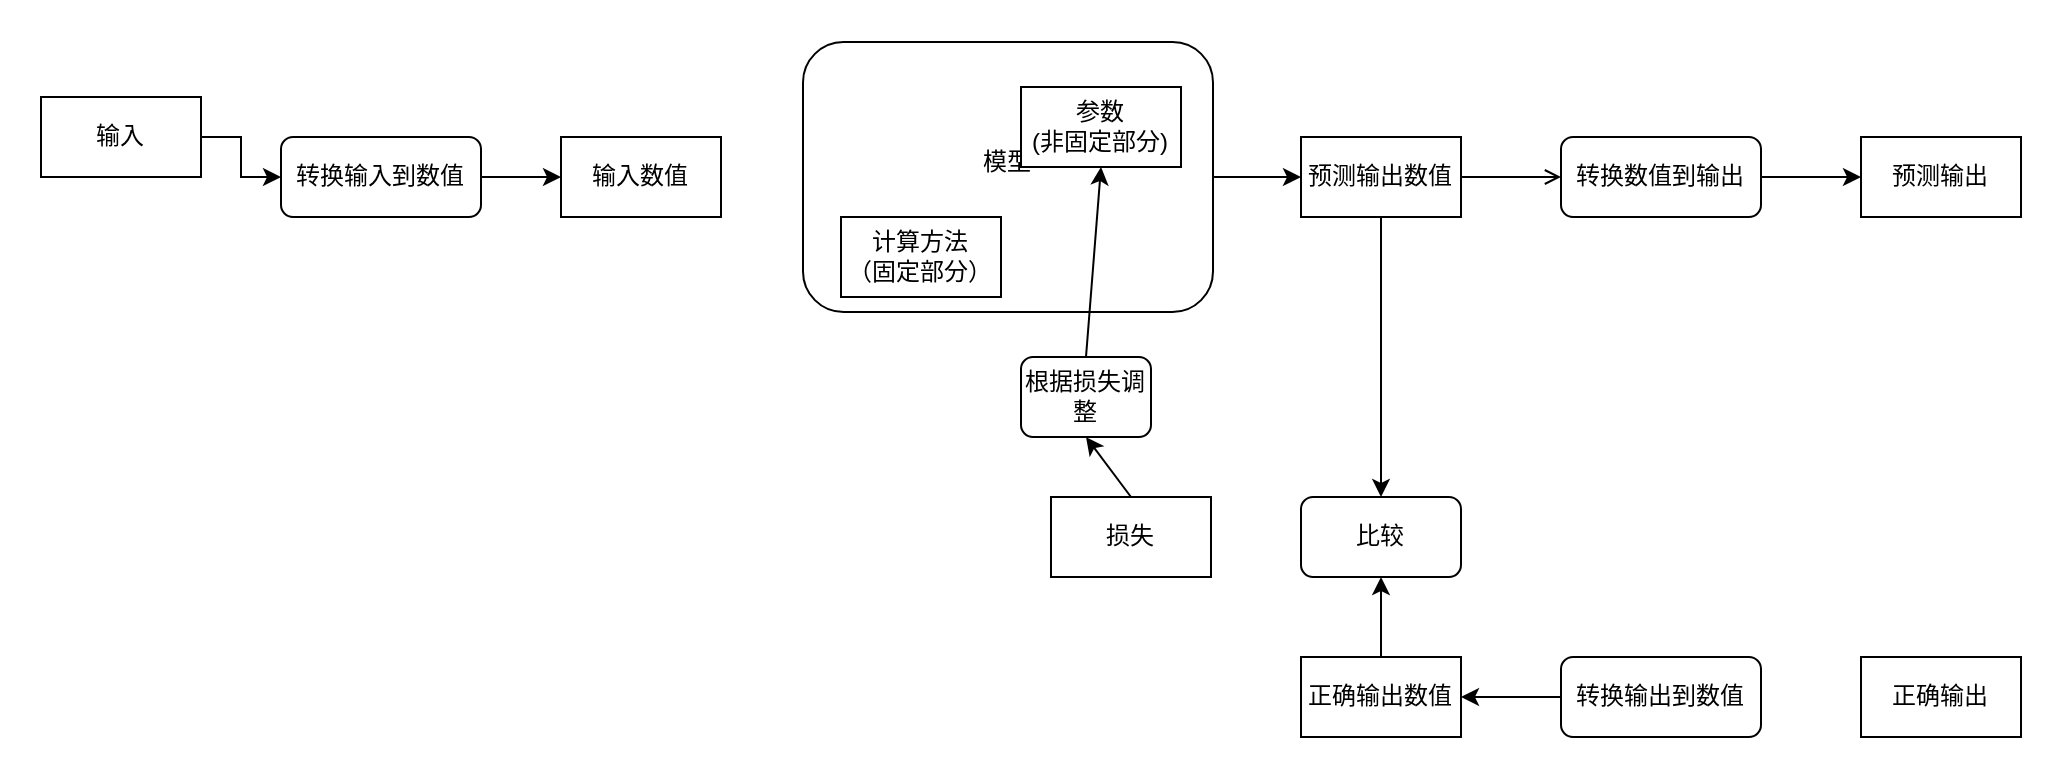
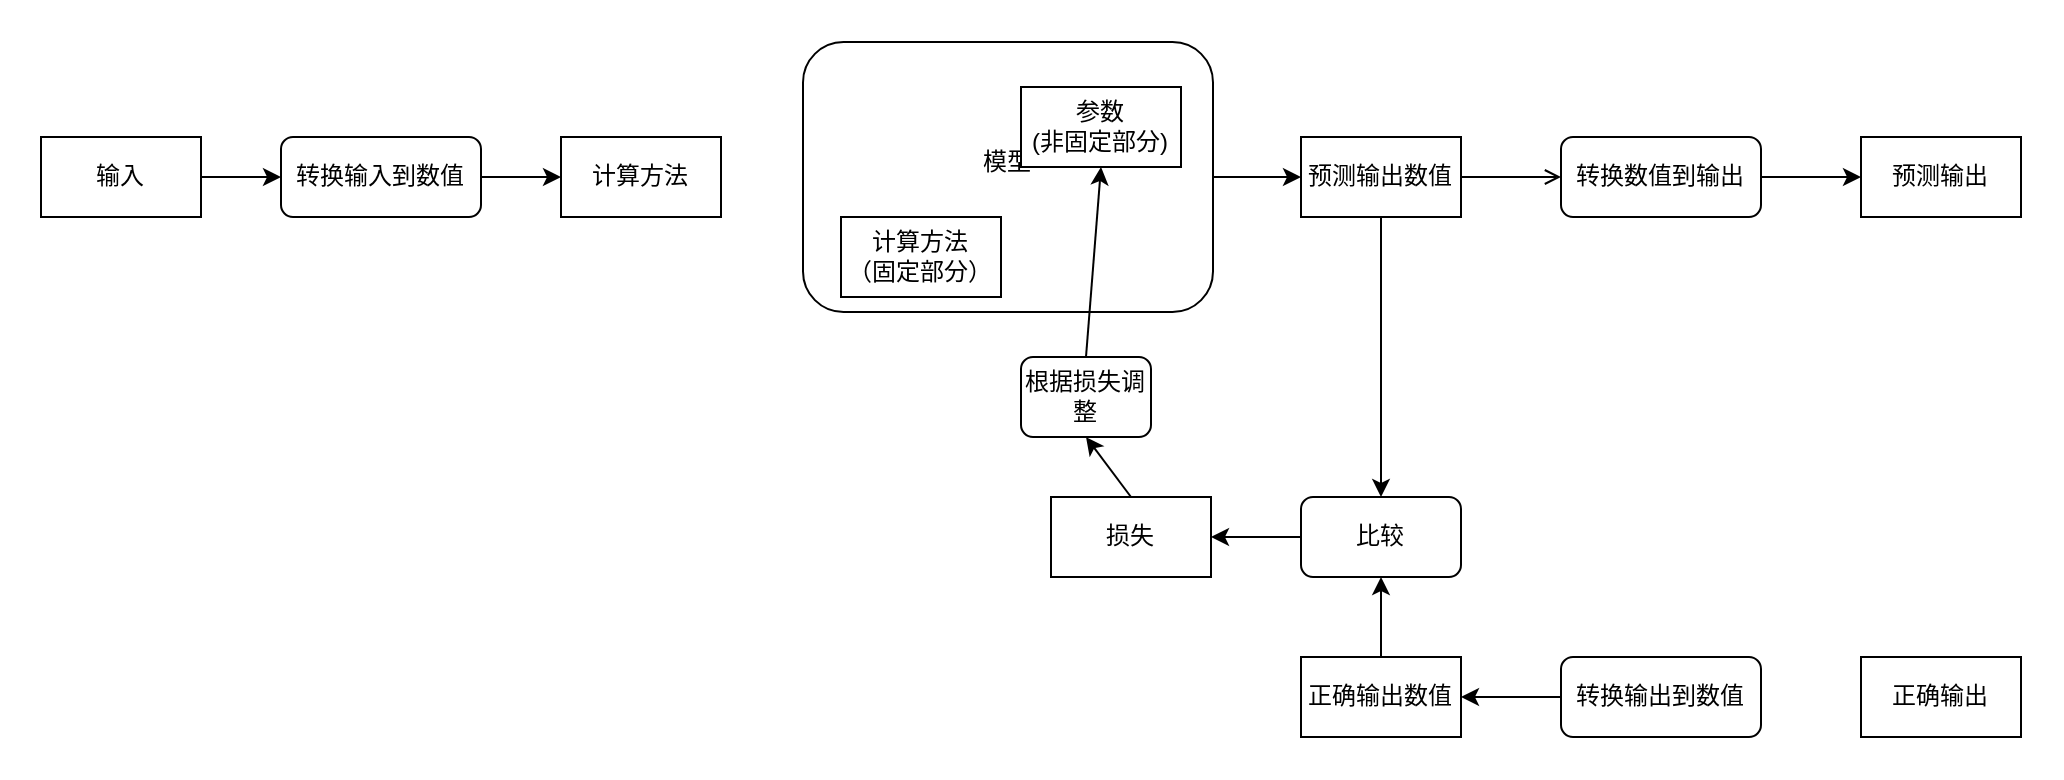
  <mxCell id="0" />
  <mxCell id="1" parent="0" />
  <mxCell id="2" style="rounded=0;orthogonalLoop=1;jettySize=auto;html=1;exitX=1;exitY=0.5;exitDx=0;exitDy=0;entryX=0;entryY=0.5;entryDx=0;entryDy=0;" parent="1" source="3" target="12" edge="1"><mxGeometry relative="1" as="geometry" /></mxCell>
  <mxCell id="3" value="模型&lt;br&gt;&amp;nbsp;&amp;nbsp;" style="rounded=1;whiteSpace=wrap;html=1;" parent="1" vertex="1"><mxGeometry x="401" y="20.5" width="205" height="135" as="geometry" /></mxCell>
  <mxCell id="4" style="edgeStyle=orthogonalEdgeStyle;rounded=0;orthogonalLoop=1;jettySize=auto;html=1;exitX=1;exitY=0.5;exitDx=0;exitDy=0;entryX=0;entryY=0.5;entryDx=0;entryDy=0;" parent="1" source="5" target="7" edge="1"><mxGeometry relative="1" as="geometry" /></mxCell>
- <mxCell id="5" value="输入" style="rounded=0;whiteSpace=wrap;html=1;" parent="1" vertex="1"><mxGeometry x="20" y="48" width="80" height="40" as="geometry" /></mxCell>
+ <mxCell id="5" value="输入" style="rounded=0;whiteSpace=wrap;html=1;" parent="1" vertex="1"><mxGeometry x="20" y="68" width="80" height="40" as="geometry" /></mxCell>
  <mxCell id="6" style="edgeStyle=orthogonalEdgeStyle;rounded=0;orthogonalLoop=1;jettySize=auto;html=1;exitX=1;exitY=0.5;exitDx=0;exitDy=0;entryX=0;entryY=0.5;entryDx=0;entryDy=0;" parent="1" source="7" target="8" edge="1"><mxGeometry relative="1" as="geometry" /></mxCell>
  <mxCell id="7" value="转换输入到数值" style="rounded=1;whiteSpace=wrap;html=1;" parent="1" vertex="1"><mxGeometry x="140" y="68" width="100" height="40" as="geometry" /></mxCell>
- <mxCell id="8" value="输入数值" style="rounded=0;whiteSpace=wrap;html=1;" parent="1" vertex="1"><mxGeometry x="280" y="68" width="80" height="40" as="geometry" /></mxCell>
+ <mxCell id="8" value="计算方法" style="rounded=0;whiteSpace=wrap;html=1;" parent="1" vertex="1"><mxGeometry x="280" y="68" width="80" height="40" as="geometry" /></mxCell>
  <mxCell id="9" value="参数&lt;br&gt;(非固定部分)" style="rounded=0;whiteSpace=wrap;html=1;" parent="1" vertex="1"><mxGeometry x="510" y="43" width="80" height="40" as="geometry" /></mxCell>
  <mxCell id="10" style="edgeStyle=none;rounded=0;orthogonalLoop=1;jettySize=auto;html=1;exitX=1;exitY=0.5;exitDx=0;exitDy=0;entryX=0;entryY=0.5;entryDx=0;entryDy=0;endArrow=open;" parent="1" source="12" target="15" edge="1"><mxGeometry relative="1" as="geometry" /></mxCell>
  <mxCell id="11" style="edgeStyle=none;rounded=0;orthogonalLoop=1;jettySize=auto;html=1;exitX=0.5;exitY=1;exitDx=0;exitDy=0;" parent="1" source="12" target="23" edge="1"><mxGeometry relative="1" as="geometry" /></mxCell>
  <mxCell id="12" value="预测输出数值" style="rounded=0;whiteSpace=wrap;html=1;" parent="1" vertex="1"><mxGeometry x="650" y="68" width="80" height="40" as="geometry" /></mxCell>
  <mxCell id="13" value="计算方法&lt;br&gt;（固定部分）" style="rounded=0;whiteSpace=wrap;html=1;" parent="1" vertex="1"><mxGeometry x="420" y="108" width="80" height="40" as="geometry" /></mxCell>
  <mxCell id="14" style="edgeStyle=none;rounded=0;orthogonalLoop=1;jettySize=auto;html=1;exitX=1;exitY=0.5;exitDx=0;exitDy=0;entryX=0;entryY=0.5;entryDx=0;entryDy=0;" parent="1" source="15" target="16" edge="1"><mxGeometry relative="1" as="geometry" /></mxCell>
  <mxCell id="15" value="转换数值到输出" style="rounded=1;whiteSpace=wrap;html=1;" parent="1" vertex="1"><mxGeometry x="780" y="68" width="100" height="40" as="geometry" /></mxCell>
  <mxCell id="16" value="预测输出" style="rounded=0;whiteSpace=wrap;html=1;" parent="1" vertex="1"><mxGeometry x="930" y="68" width="80" height="40" as="geometry" /></mxCell>
  <mxCell id="17" value="正确输出" style="rounded=0;whiteSpace=wrap;html=1;" parent="1" vertex="1"><mxGeometry x="930" y="328" width="80" height="40" as="geometry" /></mxCell>
  <mxCell id="18" style="edgeStyle=none;rounded=0;orthogonalLoop=1;jettySize=auto;html=1;exitX=0;exitY=0.5;exitDx=0;exitDy=0;entryX=1;entryY=0.5;entryDx=0;entryDy=0;" parent="1" source="19" target="21" edge="1"><mxGeometry relative="1" as="geometry" /></mxCell>
  <mxCell id="19" value="转换输出到数值" style="rounded=1;whiteSpace=wrap;html=1;" parent="1" vertex="1"><mxGeometry x="780" y="328" width="100" height="40" as="geometry" /></mxCell>
  <mxCell id="20" style="edgeStyle=none;rounded=0;orthogonalLoop=1;jettySize=auto;html=1;exitX=0.5;exitY=0;exitDx=0;exitDy=0;entryX=0.5;entryY=1;entryDx=0;entryDy=0;" parent="1" source="21" target="23" edge="1"><mxGeometry relative="1" as="geometry" /></mxCell>
  <mxCell id="21" value="正确输出数值" style="rounded=0;whiteSpace=wrap;html=1;" parent="1" vertex="1"><mxGeometry x="650" y="328" width="80" height="40" as="geometry" /></mxCell>
+ <mxCell id="22" style="edgeStyle=none;rounded=0;orthogonalLoop=1;jettySize=auto;html=1;exitX=0;exitY=0.5;exitDx=0;exitDy=0;entryX=1;entryY=0.5;entryDx=0;entryDy=0;" parent="1" source="23" target="25" edge="1"><mxGeometry relative="1" as="geometry" /></mxCell>
  <mxCell id="23" value="比较" style="rounded=1;whiteSpace=wrap;html=1;" parent="1" vertex="1"><mxGeometry x="650" y="248" width="80" height="40" as="geometry" /></mxCell>
  <mxCell id="24" style="edgeStyle=none;rounded=0;orthogonalLoop=1;jettySize=auto;html=1;exitX=0.5;exitY=0;exitDx=0;exitDy=0;entryX=0.5;entryY=1;entryDx=0;entryDy=0;" parent="1" source="25" target="27" edge="1"><mxGeometry relative="1" as="geometry" /></mxCell>
  <mxCell id="25" value="损失" style="rounded=0;whiteSpace=wrap;html=1;" parent="1" vertex="1"><mxGeometry x="525" y="248" width="80" height="40" as="geometry" /></mxCell>
  <mxCell id="26" style="edgeStyle=none;rounded=0;orthogonalLoop=1;jettySize=auto;html=1;exitX=0.5;exitY=0;exitDx=0;exitDy=0;entryX=0.5;entryY=1;entryDx=0;entryDy=0;" parent="1" source="27" target="9" edge="1"><mxGeometry relative="1" as="geometry" /></mxCell>
  <mxCell id="27" value="根据损失调整" style="rounded=1;whiteSpace=wrap;html=1;" parent="1" vertex="1"><mxGeometry x="510" y="178" width="65" height="40" as="geometry" /></mxCell>
